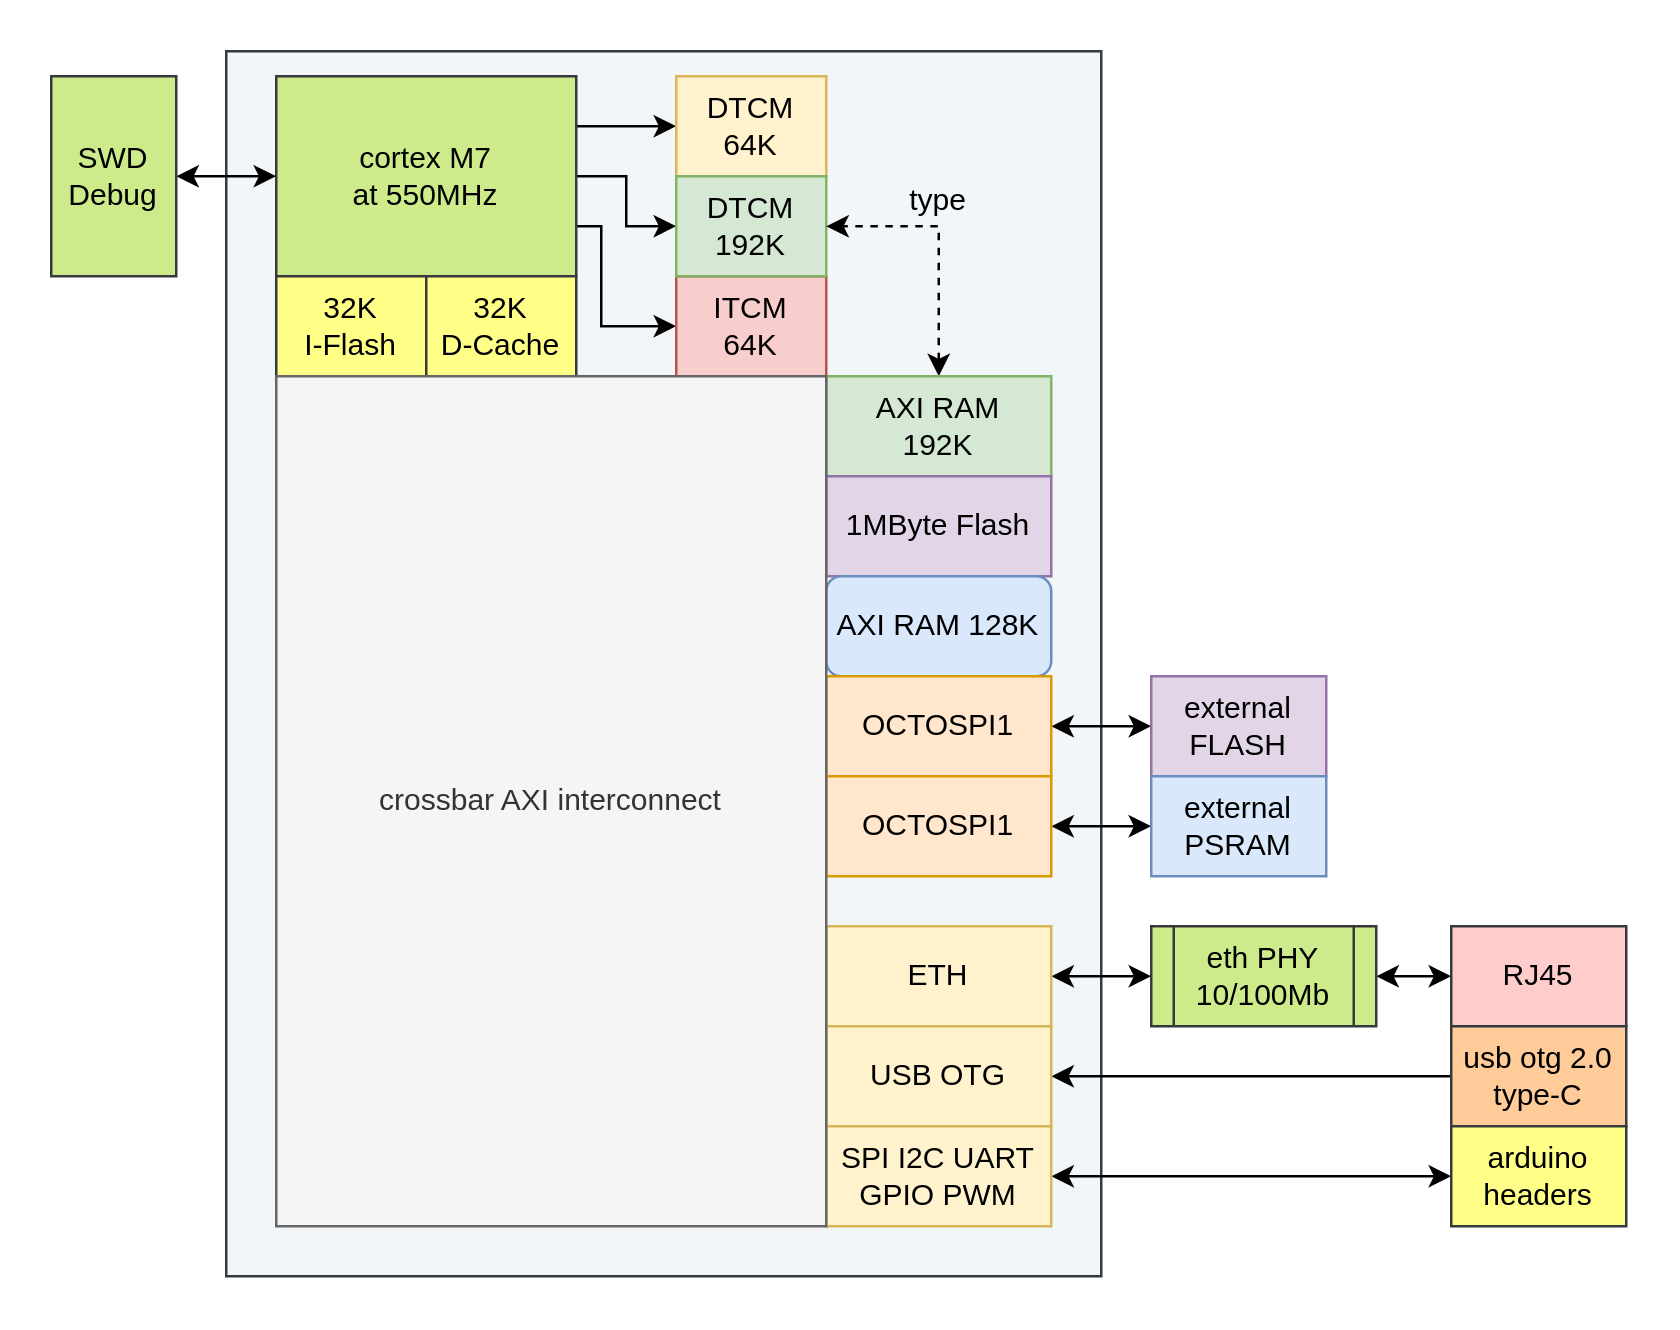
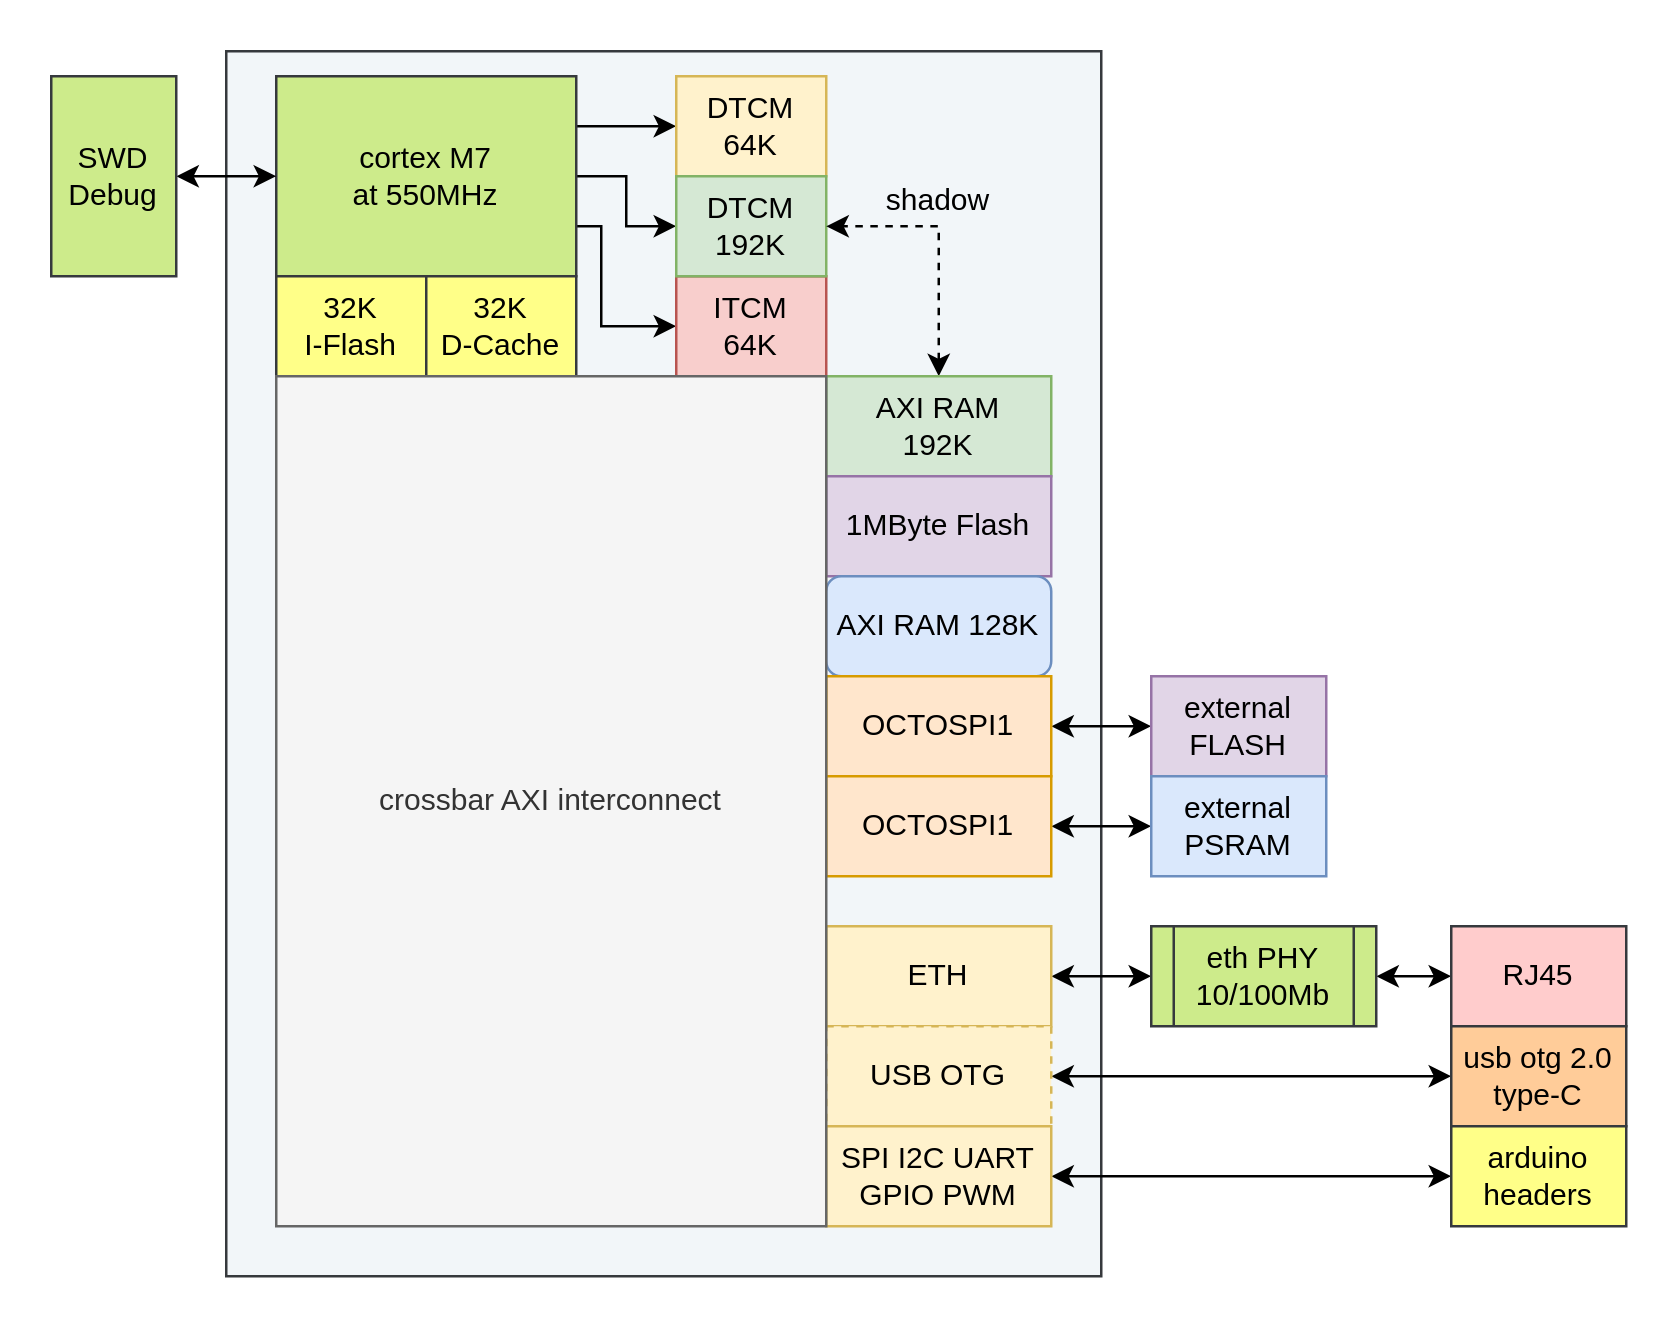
  <mxCell id="0" />
  <mxCell id="1" parent="0" />
  <mxCell id="2" value="" style="rounded=0;whiteSpace=wrap;html=1;strokeColor=#36393d;fillColor=#F2F6F9;" vertex="1" parent="1"><mxGeometry x="90" y="20" width="350" height="490" as="geometry" /></mxCell>
  <mxCell id="3" style="edgeStyle=orthogonalEdgeStyle;rounded=0;orthogonalLoop=1;jettySize=auto;html=1;exitX=1;exitY=0.75;exitDx=0;exitDy=0;" edge="1" parent="1" source="6" target="10"><mxGeometry relative="1" as="geometry"><Array as="points"><mxPoint x="240" y="90" /><mxPoint x="240" y="130" /></Array></mxGeometry></mxCell>
  <mxCell id="4" style="edgeStyle=orthogonalEdgeStyle;rounded=0;orthogonalLoop=1;jettySize=auto;html=1;exitX=1;exitY=0.5;exitDx=0;exitDy=0;" edge="1" parent="1" source="6" target="11"><mxGeometry relative="1" as="geometry" /></mxCell>
  <mxCell id="5" style="edgeStyle=orthogonalEdgeStyle;rounded=0;orthogonalLoop=1;jettySize=auto;html=1;exitX=1;exitY=0.25;exitDx=0;exitDy=0;entryX=0;entryY=0.5;entryDx=0;entryDy=0;" edge="1" parent="1" source="6" target="9"><mxGeometry relative="1" as="geometry" /></mxCell>
  <mxCell id="6" value="cortex M7&lt;br&gt;at 550MHz" style="rounded=0;whiteSpace=wrap;html=1;fillColor=#cdeb8b;strokeColor=#36393d;" vertex="1" parent="1"><mxGeometry x="110" y="30" width="120" height="80" as="geometry" /></mxCell>
  <mxCell id="7" value="32K&lt;br&gt;I-Flash" style="rounded=0;whiteSpace=wrap;html=1;fillColor=#ffff88;strokeColor=#36393d;" vertex="1" parent="1"><mxGeometry x="110" y="110" width="60" height="40" as="geometry" /></mxCell>
  <mxCell id="8" value="32K&lt;br&gt;D-Cache" style="rounded=0;whiteSpace=wrap;html=1;fillColor=#ffff88;strokeColor=#36393d;" vertex="1" parent="1"><mxGeometry x="170" y="110" width="60" height="40" as="geometry" /></mxCell>
  <mxCell id="9" value="DTCM&lt;br&gt;64K" style="rounded=0;whiteSpace=wrap;html=1;fillColor=#fff2cc;strokeColor=#d6b656;" vertex="1" parent="1"><mxGeometry x="270" y="30" width="60" height="40" as="geometry" /></mxCell>
  <mxCell id="10" value="ITCM&lt;br&gt;64K" style="rounded=0;whiteSpace=wrap;html=1;fillColor=#f8cecc;strokeColor=#b85450;" vertex="1" parent="1"><mxGeometry x="270" y="110" width="60" height="40" as="geometry" /></mxCell>
  <mxCell id="11" value="DTCM&lt;br&gt;192K" style="rounded=0;whiteSpace=wrap;html=1;fillColor=#d5e8d4;strokeColor=#82b366;" vertex="1" parent="1"><mxGeometry x="270" y="70" width="60" height="40" as="geometry" /></mxCell>
  <mxCell id="12" style="edgeStyle=orthogonalEdgeStyle;rounded=0;orthogonalLoop=1;jettySize=auto;html=1;exitX=0.5;exitY=0;exitDx=0;exitDy=0;entryX=1;entryY=0.5;entryDx=0;entryDy=0;startArrow=classic;startFill=1;dashed=1;" edge="1" parent="1" source="13" target="11"><mxGeometry relative="1" as="geometry" /></mxCell>
  <mxCell id="13" value="AXI RAM&lt;br&gt;192K" style="rounded=0;whiteSpace=wrap;html=1;fillColor=#d5e8d4;strokeColor=#82b366;" vertex="1" parent="1"><mxGeometry x="330" y="150" width="90" height="40" as="geometry" /></mxCell>
- <mxCell id="14" value="type" style="text;html=1;strokeColor=none;fillColor=none;align=center;verticalAlign=middle;whiteSpace=wrap;rounded=0;" vertex="1" parent="1"><mxGeometry x="350" y="70" width="50" height="20" as="geometry" /></mxCell>
+ <mxCell id="14" value="shadow" style="text;html=1;strokeColor=none;fillColor=none;align=center;verticalAlign=middle;whiteSpace=wrap;rounded=0;" vertex="1" parent="1"><mxGeometry x="350" y="70" width="50" height="20" as="geometry" /></mxCell>
  <mxCell id="15" value="1MByte Flash" style="rounded=0;whiteSpace=wrap;html=1;fillColor=#e1d5e7;strokeColor=#9673a6;" vertex="1" parent="1"><mxGeometry x="330" y="190" width="90" height="40" as="geometry" /></mxCell>
  <mxCell id="16" value="AXI RAM 128K" style="whiteSpace=wrap;html=1;fillColor=#dae8fc;strokeColor=#6c8ebf;rounded=1;" vertex="1" parent="1"><mxGeometry x="330" y="230" width="90" height="40" as="geometry" /></mxCell>
  <mxCell id="17" style="edgeStyle=orthogonalEdgeStyle;rounded=0;orthogonalLoop=1;jettySize=auto;html=1;exitX=1;exitY=0.5;exitDx=0;exitDy=0;entryX=0;entryY=0.5;entryDx=0;entryDy=0;startArrow=classic;startFill=1;" edge="1" parent="1" source="18" target="21"><mxGeometry relative="1" as="geometry" /></mxCell>
  <mxCell id="18" value="OCTOSPI1" style="rounded=0;whiteSpace=wrap;html=1;fillColor=#ffe6cc;strokeColor=#d79b00;" vertex="1" parent="1"><mxGeometry x="330" y="270" width="90" height="40" as="geometry" /></mxCell>
  <mxCell id="19" style="edgeStyle=orthogonalEdgeStyle;rounded=0;orthogonalLoop=1;jettySize=auto;html=1;exitX=1;exitY=0.5;exitDx=0;exitDy=0;entryX=0;entryY=0.5;entryDx=0;entryDy=0;startArrow=classic;startFill=1;" edge="1" parent="1" source="20" target="22"><mxGeometry relative="1" as="geometry" /></mxCell>
  <mxCell id="20" value="OCTOSPI1" style="rounded=0;whiteSpace=wrap;html=1;fillColor=#ffe6cc;strokeColor=#d79b00;" vertex="1" parent="1"><mxGeometry x="330" y="310" width="90" height="40" as="geometry" /></mxCell>
  <mxCell id="21" value="external FLASH" style="rounded=0;whiteSpace=wrap;html=1;fillColor=#e1d5e7;strokeColor=#9673a6;" vertex="1" parent="1"><mxGeometry x="460" y="270" width="70" height="40" as="geometry" /></mxCell>
  <mxCell id="22" value="external PSRAM" style="rounded=0;whiteSpace=wrap;html=1;fillColor=#dae8fc;strokeColor=#6c8ebf;" vertex="1" parent="1"><mxGeometry x="460" y="310" width="70" height="40" as="geometry" /></mxCell>
  <mxCell id="23" style="edgeStyle=orthogonalEdgeStyle;rounded=0;orthogonalLoop=1;jettySize=auto;html=1;exitX=1;exitY=0.5;exitDx=0;exitDy=0;entryX=0;entryY=0.5;entryDx=0;entryDy=0;startArrow=classic;startFill=1;" edge="1" parent="1" source="24" target="32"><mxGeometry relative="1" as="geometry" /></mxCell>
  <mxCell id="24" value="ETH" style="rounded=0;whiteSpace=wrap;html=1;fillColor=#fff2cc;strokeColor=#d6b656;" vertex="1" parent="1"><mxGeometry x="330" y="370" width="90" height="40" as="geometry" /></mxCell>
- <mxCell id="25" style="edgeStyle=orthogonalEdgeStyle;rounded=0;orthogonalLoop=1;jettySize=auto;html=1;exitX=1;exitY=0.5;exitDx=0;exitDy=0;entryX=0;entryY=0.5;entryDx=0;entryDy=0;startArrow=classic;startFill=1;endArrow=none;" edge="1" parent="1" source="26" target="34"><mxGeometry relative="1" as="geometry" /></mxCell>
- <mxCell id="26" value="USB OTG" style="rounded=0;whiteSpace=wrap;html=1;fillColor=#fff2cc;strokeColor=#d6b656;" vertex="1" parent="1"><mxGeometry x="330" y="410" width="90" height="40" as="geometry" /></mxCell>
+ <mxCell id="25" style="edgeStyle=orthogonalEdgeStyle;rounded=0;orthogonalLoop=1;jettySize=auto;html=1;exitX=1;exitY=0.5;exitDx=0;exitDy=0;entryX=0;entryY=0.5;entryDx=0;entryDy=0;startArrow=classic;startFill=1;" edge="1" parent="1" source="26" target="34"><mxGeometry relative="1" as="geometry" /></mxCell>
+ <mxCell id="26" value="USB OTG" style="rounded=0;whiteSpace=wrap;html=1;fillColor=#fff2cc;strokeColor=#d6b656;dashed=1;" vertex="1" parent="1"><mxGeometry x="330" y="410" width="90" height="40" as="geometry" /></mxCell>
  <mxCell id="27" style="edgeStyle=orthogonalEdgeStyle;rounded=0;orthogonalLoop=1;jettySize=auto;html=1;exitX=1;exitY=0.5;exitDx=0;exitDy=0;entryX=0;entryY=0.5;entryDx=0;entryDy=0;startArrow=classic;startFill=1;" edge="1" parent="1" source="28" target="35"><mxGeometry relative="1" as="geometry" /></mxCell>
  <mxCell id="28" value="SPI I2C UART GPIO PWM" style="rounded=0;whiteSpace=wrap;html=1;fillColor=#fff2cc;strokeColor=#d6b656;" vertex="1" parent="1"><mxGeometry x="330" y="450" width="90" height="40" as="geometry" /></mxCell>
  <mxCell id="29" style="edgeStyle=orthogonalEdgeStyle;rounded=0;orthogonalLoop=1;jettySize=auto;html=1;exitX=1;exitY=0.5;exitDx=0;exitDy=0;startArrow=classic;startFill=1;" edge="1" parent="1" source="30" target="6"><mxGeometry relative="1" as="geometry" /></mxCell>
  <mxCell id="30" value="SWD&lt;br&gt;Debug" style="rounded=0;whiteSpace=wrap;html=1;fillColor=#cdeb8b;strokeColor=#36393d;" vertex="1" parent="1"><mxGeometry x="20" y="30" width="50" height="80" as="geometry" /></mxCell>
  <mxCell id="31" style="edgeStyle=orthogonalEdgeStyle;rounded=0;orthogonalLoop=1;jettySize=auto;html=1;exitX=1;exitY=0.5;exitDx=0;exitDy=0;entryX=0;entryY=0.5;entryDx=0;entryDy=0;startArrow=classic;startFill=1;" edge="1" parent="1" source="32" target="33"><mxGeometry relative="1" as="geometry" /></mxCell>
  <mxCell id="32" value="eth PHY&lt;br&gt;10/100Mb" style="shape=process;whiteSpace=wrap;html=1;backgroundOutline=1;fillColor=#cdeb8b;strokeColor=#36393d;" vertex="1" parent="1"><mxGeometry x="460" y="370" width="90" height="40" as="geometry" /></mxCell>
  <mxCell id="33" value="RJ45" style="rounded=0;whiteSpace=wrap;html=1;fillColor=#ffcccc;strokeColor=#36393d;" vertex="1" parent="1"><mxGeometry x="580" y="370" width="70" height="40" as="geometry" /></mxCell>
  <mxCell id="34" value="usb otg 2.0 type-C" style="rounded=0;whiteSpace=wrap;html=1;fillColor=#ffcc99;strokeColor=#36393d;" vertex="1" parent="1"><mxGeometry x="580" y="410" width="70" height="40" as="geometry" /></mxCell>
  <mxCell id="35" value="arduino headers" style="rounded=0;whiteSpace=wrap;html=1;fillColor=#ffff88;strokeColor=#36393d;" vertex="1" parent="1"><mxGeometry x="580" y="450" width="70" height="40" as="geometry" /></mxCell>
  <mxCell id="36" value="crossbar AXI interconnect" style="rounded=0;whiteSpace=wrap;html=1;fillColor=#f5f5f5;strokeColor=#666666;fontColor=#333333;" vertex="1" parent="1"><mxGeometry x="110" y="150" width="220" height="340" as="geometry" /></mxCell>
